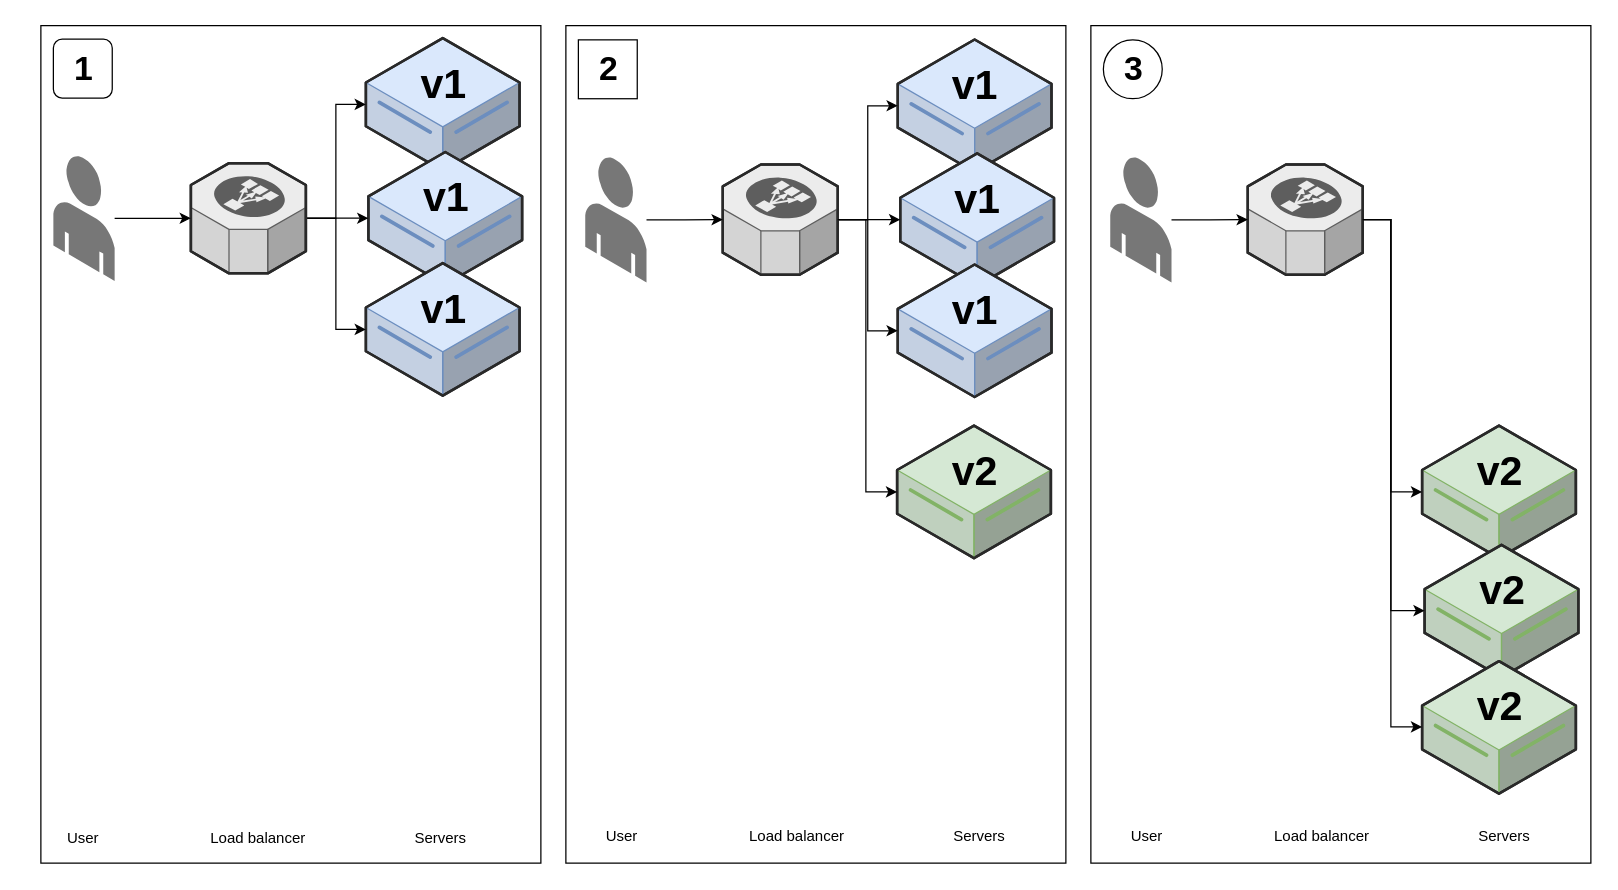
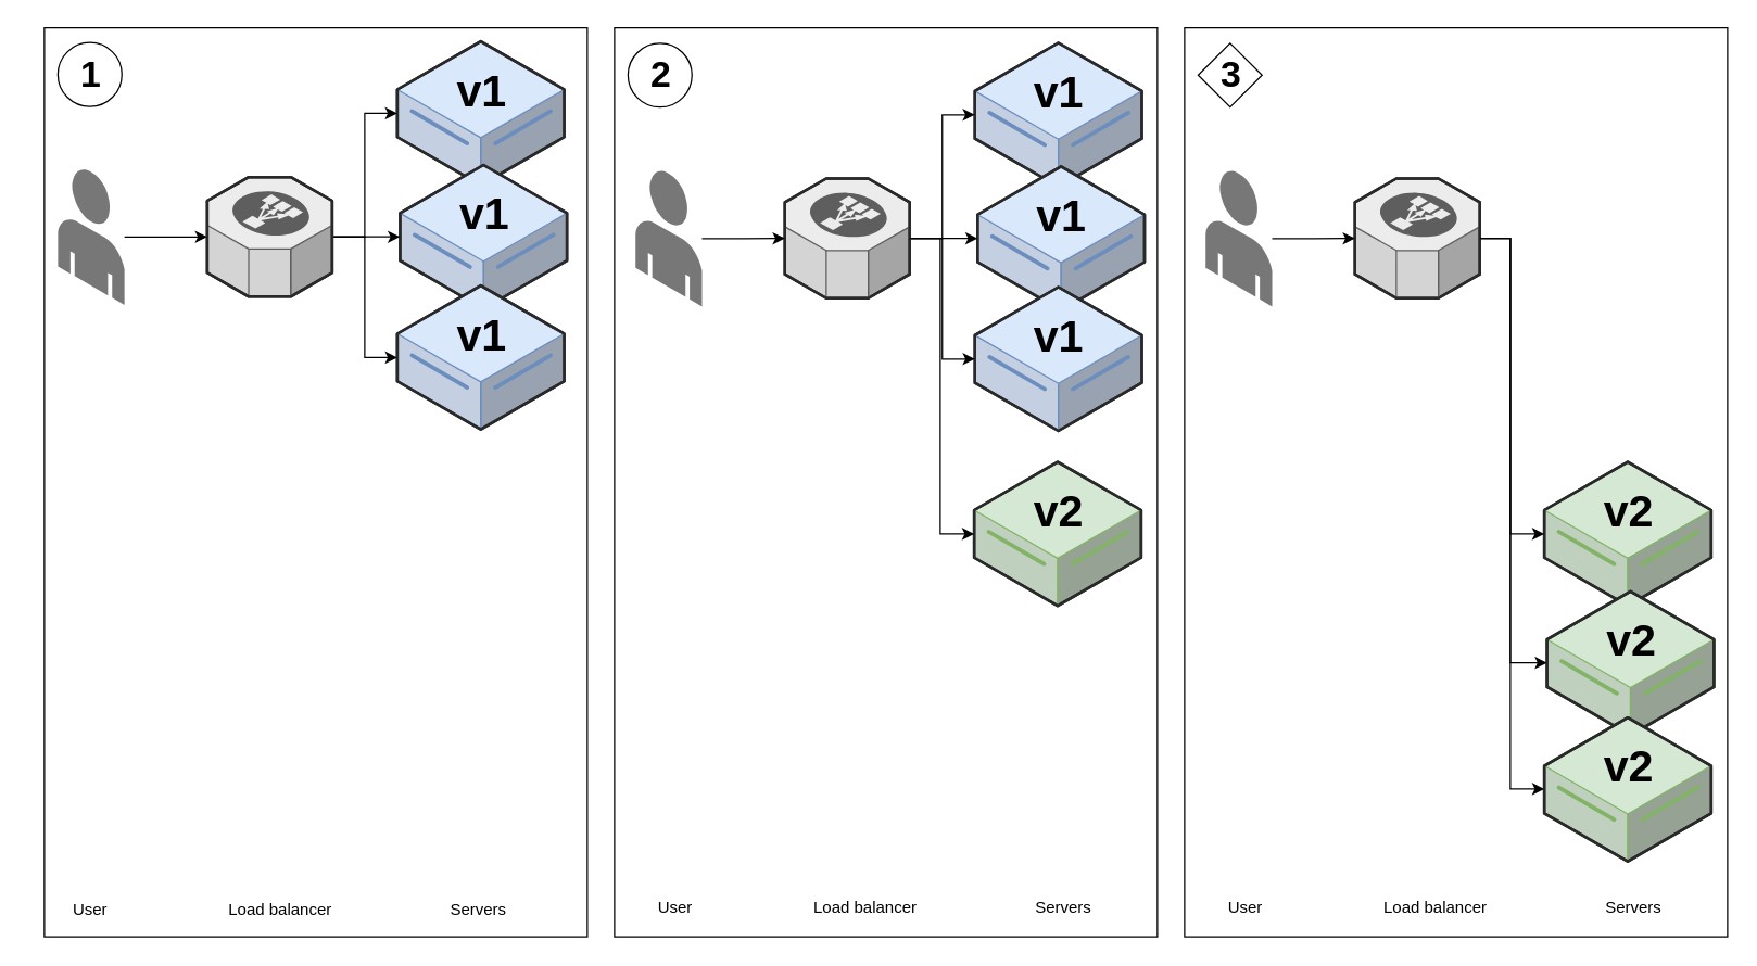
  <mxCell id="0" />
  <mxCell id="1" parent="0" />
  <mxCell id="2" value="" style="group" parent="1" vertex="1" connectable="0"><mxGeometry x="32" y="20" width="400" height="670" as="geometry" /></mxCell>
  <mxCell id="3" value="" style="rounded=0;whiteSpace=wrap;html=1;fillColor=none;" parent="2" vertex="1"><mxGeometry width="400" height="670" as="geometry" /></mxCell>
- <mxCell id="4" value="1" style="whiteSpace=wrap;html=1;aspect=fixed;fontSize=27;fontStyle=1;spacing=2;spacingLeft=2;spacingTop=1;rounded=1;" parent="2" vertex="1"><mxGeometry x="10" y="10.881" width="47.103" height="47.103" as="geometry" /></mxCell>
+ <mxCell id="4" value="1" style="ellipse;whiteSpace=wrap;html=1;aspect=fixed;fontSize=27;fontStyle=1;spacing=2;spacingLeft=2;spacingTop=1;" parent="2" vertex="1"><mxGeometry x="10" y="10.881" width="47.103" height="47.103" as="geometry" /></mxCell>
  <mxCell id="5" value="Servers" style="text;html=1;align=center;verticalAlign=middle;whiteSpace=wrap;rounded=0;" parent="2" vertex="1"><mxGeometry x="290" y="634.999" width="60" height="29.92" as="geometry" /></mxCell>
  <mxCell id="6" value="Load balancer" style="text;html=1;align=center;verticalAlign=middle;whiteSpace=wrap;rounded=0;" parent="2" vertex="1"><mxGeometry x="129" y="635" width="90" height="29.92" as="geometry" /></mxCell>
  <mxCell id="7" value="User" style="text;html=1;align=center;verticalAlign=middle;whiteSpace=wrap;rounded=0;" parent="2" vertex="1"><mxGeometry x="-11.45" y="635" width="90" height="29.92" as="geometry" /></mxCell>
  <mxCell id="8" value="&lt;div style=&quot;font-size: 8px;&quot;&gt;&lt;font style=&quot;font-size: 8px;&quot;&gt;&lt;br style=&quot;&quot;&gt;&lt;/font&gt;&lt;/div&gt;v1" style="verticalLabelPosition=middle;html=1;verticalAlign=top;strokeWidth=1;align=center;outlineConnect=0;dashed=0;outlineConnect=0;shape=mxgraph.aws3d.dataServer;strokeColor=#6c8ebf;aspect=fixed;fillColor=#dae8fc;labelPosition=center;fontStyle=1;fontSize=33;" parent="1" vertex="1"><mxGeometry x="292" y="30" width="123" height="106" as="geometry" /></mxCell>
  <mxCell id="9" value="&lt;div style=&quot;font-size: 8px;&quot;&gt;&lt;font style=&quot;font-size: 8px;&quot;&gt;&lt;br style=&quot;&quot;&gt;&lt;/font&gt;&lt;/div&gt;v1" style="verticalLabelPosition=middle;html=1;verticalAlign=top;strokeWidth=1;align=center;outlineConnect=0;dashed=0;outlineConnect=0;shape=mxgraph.aws3d.dataServer;strokeColor=#6c8ebf;aspect=fixed;fillColor=#dae8fc;labelPosition=center;fontStyle=1;fontSize=33;" parent="1" vertex="1"><mxGeometry x="294" y="121.09" width="123" height="106" as="geometry" /></mxCell>
  <mxCell id="10" value="&lt;div style=&quot;font-size: 8px;&quot;&gt;&lt;font style=&quot;font-size: 8px;&quot;&gt;&lt;br style=&quot;&quot;&gt;&lt;/font&gt;&lt;/div&gt;v1" style="verticalLabelPosition=middle;html=1;verticalAlign=top;strokeWidth=1;align=center;outlineConnect=0;dashed=0;outlineConnect=0;shape=mxgraph.aws3d.dataServer;strokeColor=#6c8ebf;aspect=fixed;fillColor=#dae8fc;labelPosition=center;fontStyle=1;fontSize=33;" parent="1" vertex="1"><mxGeometry x="292" y="210" width="123" height="106" as="geometry" /></mxCell>
  <mxCell id="11" style="edgeStyle=orthogonalEdgeStyle;rounded=0;orthogonalLoop=1;jettySize=auto;html=1;" parent="1" source="14" target="8" edge="1"><mxGeometry relative="1" as="geometry" /></mxCell>
  <mxCell id="12" style="edgeStyle=orthogonalEdgeStyle;rounded=0;orthogonalLoop=1;jettySize=auto;html=1;" parent="1" source="14" target="9" edge="1"><mxGeometry relative="1" as="geometry" /></mxCell>
  <mxCell id="13" style="edgeStyle=orthogonalEdgeStyle;rounded=0;orthogonalLoop=1;jettySize=auto;html=1;" parent="1" source="14" target="10" edge="1"><mxGeometry relative="1" as="geometry" /></mxCell>
  <mxCell id="14" value="" style="verticalLabelPosition=bottom;html=1;verticalAlign=top;strokeWidth=1;align=center;outlineConnect=0;dashed=0;outlineConnect=0;shape=mxgraph.aws3d.elasticLoadBalancing;fillColor=#ECECEC;strokeColor=#5E5E5E;aspect=fixed;" parent="1" vertex="1"><mxGeometry x="152" y="130.01" width="92" height="88.17" as="geometry" /></mxCell>
  <mxCell id="15" style="edgeStyle=orthogonalEdgeStyle;rounded=0;orthogonalLoop=1;jettySize=auto;html=1;" parent="1" source="16" target="14" edge="1"><mxGeometry relative="1" as="geometry" /></mxCell>
  <mxCell id="16" value="" style="verticalLabelPosition=bottom;html=1;verticalAlign=top;strokeWidth=1;align=center;outlineConnect=0;dashed=0;outlineConnect=0;shape=mxgraph.aws3d.end_user;strokeColor=none;fillColor=#777777;aspect=fixed;" parent="1" vertex="1"><mxGeometry x="42" y="123.86" width="49" height="100.46" as="geometry" /></mxCell>
  <mxCell id="17" value="" style="group" parent="1" vertex="1" connectable="0"><mxGeometry x="452" y="20" width="400" height="670" as="geometry" /></mxCell>
  <mxCell id="18" value="" style="rounded=0;whiteSpace=wrap;html=1;fillColor=none;" parent="17" vertex="1"><mxGeometry width="400" height="670" as="geometry" /></mxCell>
- <mxCell id="19" value="2" style="whiteSpace=wrap;html=1;aspect=fixed;fontSize=27;fontStyle=1;spacing=2;spacingLeft=2;spacingTop=1;rounded=0;" parent="17" vertex="1"><mxGeometry x="10" y="11.391" width="47.103" height="47.103" as="geometry" /></mxCell>
+ <mxCell id="19" value="2" style="ellipse;whiteSpace=wrap;html=1;aspect=fixed;fontSize=27;fontStyle=1;spacing=2;spacingLeft=2;spacingTop=1;" parent="17" vertex="1"><mxGeometry x="10" y="11.391" width="47.103" height="47.103" as="geometry" /></mxCell>
  <mxCell id="20" value="Servers" style="text;html=1;align=center;verticalAlign=middle;whiteSpace=wrap;rounded=0;" parent="17" vertex="1"><mxGeometry x="301.45" y="633.707" width="60" height="31.322" as="geometry" /></mxCell>
  <mxCell id="21" value="Load balancer" style="text;html=1;align=center;verticalAlign=middle;whiteSpace=wrap;rounded=0;" parent="17" vertex="1"><mxGeometry x="140.45" y="633.708" width="90" height="31.323" as="geometry" /></mxCell>
  <mxCell id="22" value="User" style="text;html=1;align=center;verticalAlign=middle;whiteSpace=wrap;rounded=0;" parent="17" vertex="1"><mxGeometry y="633.708" width="90" height="31.323" as="geometry" /></mxCell>
  <mxCell id="23" value="&lt;div style=&quot;font-size: 8px;&quot;&gt;&lt;font style=&quot;font-size: 8px;&quot;&gt;&lt;br style=&quot;&quot;&gt;&lt;/font&gt;&lt;/div&gt;v2" style="verticalLabelPosition=middle;html=1;verticalAlign=top;strokeWidth=1;align=center;outlineConnect=0;dashed=0;outlineConnect=0;shape=mxgraph.aws3d.dataServer;strokeColor=#82b366;aspect=fixed;fillColor=#d5e8d4;labelPosition=center;fontStyle=1;fontSize=33;" parent="17" vertex="1"><mxGeometry x="265" y="320.004" width="123" height="106" as="geometry" /></mxCell>
  <mxCell id="24" value="&lt;div style=&quot;font-size: 8px;&quot;&gt;&lt;font style=&quot;font-size: 8px;&quot;&gt;&lt;br style=&quot;&quot;&gt;&lt;/font&gt;&lt;/div&gt;v1" style="verticalLabelPosition=middle;html=1;verticalAlign=top;strokeWidth=1;align=center;outlineConnect=0;dashed=0;outlineConnect=0;shape=mxgraph.aws3d.dataServer;strokeColor=#6c8ebf;aspect=fixed;fillColor=#dae8fc;labelPosition=center;fontStyle=1;fontSize=33;" parent="1" vertex="1"><mxGeometry x="717.5" y="31.1" width="123" height="106" as="geometry" /></mxCell>
  <mxCell id="25" value="&lt;div style=&quot;font-size: 8px;&quot;&gt;&lt;font style=&quot;font-size: 8px;&quot;&gt;&lt;br style=&quot;&quot;&gt;&lt;/font&gt;&lt;/div&gt;v1" style="verticalLabelPosition=middle;html=1;verticalAlign=top;strokeWidth=1;align=center;outlineConnect=0;dashed=0;outlineConnect=0;shape=mxgraph.aws3d.dataServer;strokeColor=#6c8ebf;aspect=fixed;fillColor=#dae8fc;labelPosition=center;fontStyle=1;fontSize=33;" parent="1" vertex="1"><mxGeometry x="719.5" y="122.19" width="123" height="106" as="geometry" /></mxCell>
  <mxCell id="26" value="&lt;div style=&quot;font-size: 8px;&quot;&gt;&lt;font style=&quot;font-size: 8px;&quot;&gt;&lt;br style=&quot;&quot;&gt;&lt;/font&gt;&lt;/div&gt;v1" style="verticalLabelPosition=middle;html=1;verticalAlign=top;strokeWidth=1;align=center;outlineConnect=0;dashed=0;outlineConnect=0;shape=mxgraph.aws3d.dataServer;strokeColor=#6c8ebf;aspect=fixed;fillColor=#dae8fc;labelPosition=center;fontStyle=1;fontSize=33;" parent="1" vertex="1"><mxGeometry x="717.5" y="211.1" width="123" height="106" as="geometry" /></mxCell>
  <mxCell id="27" style="edgeStyle=orthogonalEdgeStyle;rounded=0;orthogonalLoop=1;jettySize=auto;html=1;" parent="1" source="30" target="24" edge="1"><mxGeometry relative="1" as="geometry" /></mxCell>
  <mxCell id="28" style="edgeStyle=orthogonalEdgeStyle;rounded=0;orthogonalLoop=1;jettySize=auto;html=1;" parent="1" source="30" target="25" edge="1"><mxGeometry relative="1" as="geometry" /></mxCell>
  <mxCell id="29" style="edgeStyle=orthogonalEdgeStyle;rounded=0;orthogonalLoop=1;jettySize=auto;html=1;" parent="1" source="30" target="26" edge="1"><mxGeometry relative="1" as="geometry" /></mxCell>
  <mxCell id="30" value="" style="verticalLabelPosition=bottom;html=1;verticalAlign=top;strokeWidth=1;align=center;outlineConnect=0;dashed=0;outlineConnect=0;shape=mxgraph.aws3d.elasticLoadBalancing;fillColor=#ECECEC;strokeColor=#5E5E5E;aspect=fixed;" parent="1" vertex="1"><mxGeometry x="577.5" y="131.11" width="92" height="88.17" as="geometry" /></mxCell>
  <mxCell id="31" style="edgeStyle=orthogonalEdgeStyle;rounded=0;orthogonalLoop=1;jettySize=auto;html=1;" parent="1" source="32" target="30" edge="1"><mxGeometry relative="1" as="geometry" /></mxCell>
  <mxCell id="32" value="" style="verticalLabelPosition=bottom;html=1;verticalAlign=top;strokeWidth=1;align=center;outlineConnect=0;dashed=0;outlineConnect=0;shape=mxgraph.aws3d.end_user;strokeColor=none;fillColor=#777777;aspect=fixed;" parent="1" vertex="1"><mxGeometry x="467.5" y="124.96" width="49" height="100.46" as="geometry" /></mxCell>
  <mxCell id="33" style="edgeStyle=orthogonalEdgeStyle;rounded=0;orthogonalLoop=1;jettySize=auto;html=1;" parent="1" source="30" target="23" edge="1"><mxGeometry relative="1" as="geometry"><mxPoint x="671.5" y="175.201" as="sourcePoint" /><mxPoint x="719" y="393" as="targetPoint" /><Array as="points"><mxPoint x="692" y="175" /><mxPoint x="692" y="393" /></Array></mxGeometry></mxCell>
  <mxCell id="34" value="" style="group" parent="1" vertex="1" connectable="0"><mxGeometry x="872" y="20" width="400" height="670" as="geometry" /></mxCell>
  <mxCell id="35" value="" style="rounded=0;whiteSpace=wrap;html=1;fillColor=none;" parent="34" vertex="1"><mxGeometry width="400" height="670" as="geometry" /></mxCell>
- <mxCell id="36" value="3" style="ellipse;whiteSpace=wrap;html=1;aspect=fixed;fontSize=27;fontStyle=1;spacing=2;spacingLeft=2;spacingTop=1;" parent="34" vertex="1"><mxGeometry x="10" y="11.391" width="47.103" height="47.103" as="geometry" /></mxCell>
+ <mxCell id="36" value="3" style="rhombus;whiteSpace=wrap;html=1;aspect=fixed;fontSize=27;fontStyle=1;spacing=2;spacingLeft=2;spacingTop=1;" parent="34" vertex="1"><mxGeometry x="10" y="11.391" width="47.103" height="47.103" as="geometry" /></mxCell>
  <mxCell id="37" value="Servers" style="text;html=1;align=center;verticalAlign=middle;whiteSpace=wrap;rounded=0;" parent="34" vertex="1"><mxGeometry x="301.45" y="633.707" width="60" height="31.322" as="geometry" /></mxCell>
  <mxCell id="38" value="Load balancer" style="text;html=1;align=center;verticalAlign=middle;whiteSpace=wrap;rounded=0;" parent="34" vertex="1"><mxGeometry x="140.45" y="633.708" width="90" height="31.323" as="geometry" /></mxCell>
  <mxCell id="39" value="User" style="text;html=1;align=center;verticalAlign=middle;whiteSpace=wrap;rounded=0;" parent="34" vertex="1"><mxGeometry y="633.708" width="90" height="31.323" as="geometry" /></mxCell>
  <mxCell id="40" value="&lt;div style=&quot;font-size: 8px;&quot;&gt;&lt;font style=&quot;font-size: 8px;&quot;&gt;&lt;br style=&quot;&quot;&gt;&lt;/font&gt;&lt;/div&gt;v2" style="verticalLabelPosition=middle;html=1;verticalAlign=top;strokeWidth=1;align=center;outlineConnect=0;dashed=0;outlineConnect=0;shape=mxgraph.aws3d.dataServer;strokeColor=#82b366;aspect=fixed;fillColor=#d5e8d4;labelPosition=center;fontStyle=1;fontSize=33;" parent="34" vertex="1"><mxGeometry x="265" y="320.004" width="123" height="106" as="geometry" /></mxCell>
  <mxCell id="41" value="&lt;div style=&quot;font-size: 8px;&quot;&gt;&lt;font style=&quot;font-size: 8px;&quot;&gt;&lt;br style=&quot;&quot;&gt;&lt;/font&gt;&lt;/div&gt;v2" style="verticalLabelPosition=middle;html=1;verticalAlign=top;strokeWidth=1;align=center;outlineConnect=0;dashed=0;outlineConnect=0;shape=mxgraph.aws3d.dataServer;strokeColor=#82b366;aspect=fixed;fillColor=#d5e8d4;labelPosition=center;fontStyle=1;fontSize=33;" parent="34" vertex="1"><mxGeometry x="267" y="415.364" width="123" height="106" as="geometry" /></mxCell>
  <mxCell id="42" value="&lt;div style=&quot;font-size: 8px;&quot;&gt;&lt;font style=&quot;font-size: 8px;&quot;&gt;&lt;br style=&quot;&quot;&gt;&lt;/font&gt;&lt;/div&gt;v2" style="verticalLabelPosition=middle;html=1;verticalAlign=top;strokeWidth=1;align=center;outlineConnect=0;dashed=0;outlineConnect=0;shape=mxgraph.aws3d.dataServer;strokeColor=#82b366;aspect=fixed;fillColor=#d5e8d4;labelPosition=center;fontStyle=1;fontSize=33;" parent="34" vertex="1"><mxGeometry x="265" y="508.441" width="123" height="106" as="geometry" /></mxCell>
  <mxCell id="43" style="edgeStyle=orthogonalEdgeStyle;rounded=0;orthogonalLoop=1;jettySize=auto;html=1;" parent="1" source="45" target="41" edge="1"><mxGeometry relative="1" as="geometry"><Array as="points"><mxPoint x="1112" y="175" /><mxPoint x="1112" y="488" /></Array></mxGeometry></mxCell>
  <mxCell id="44" style="edgeStyle=orthogonalEdgeStyle;rounded=0;orthogonalLoop=1;jettySize=auto;html=1;" parent="1" source="45" target="42" edge="1"><mxGeometry relative="1" as="geometry"><Array as="points"><mxPoint x="1112" y="175" /><mxPoint x="1112" y="581" /></Array></mxGeometry></mxCell>
  <mxCell id="45" value="" style="verticalLabelPosition=bottom;html=1;verticalAlign=top;strokeWidth=1;align=center;outlineConnect=0;dashed=0;outlineConnect=0;shape=mxgraph.aws3d.elasticLoadBalancing;fillColor=#ECECEC;strokeColor=#5E5E5E;aspect=fixed;" parent="1" vertex="1"><mxGeometry x="997.5" y="131.11" width="92" height="88.17" as="geometry" /></mxCell>
  <mxCell id="46" style="edgeStyle=orthogonalEdgeStyle;rounded=0;orthogonalLoop=1;jettySize=auto;html=1;" parent="1" source="47" target="45" edge="1"><mxGeometry relative="1" as="geometry" /></mxCell>
  <mxCell id="47" value="" style="verticalLabelPosition=bottom;html=1;verticalAlign=top;strokeWidth=1;align=center;outlineConnect=0;dashed=0;outlineConnect=0;shape=mxgraph.aws3d.end_user;strokeColor=none;fillColor=#777777;aspect=fixed;" parent="1" vertex="1"><mxGeometry x="887.5" y="124.96" width="49" height="100.46" as="geometry" /></mxCell>
  <mxCell id="48" style="edgeStyle=orthogonalEdgeStyle;rounded=0;orthogonalLoop=1;jettySize=auto;html=1;" parent="1" source="45" target="40" edge="1"><mxGeometry relative="1" as="geometry"><mxPoint x="1091.5" y="175.201" as="sourcePoint" /><mxPoint x="1139" y="393" as="targetPoint" /><Array as="points"><mxPoint x="1112" y="175" /><mxPoint x="1112" y="393" /></Array></mxGeometry></mxCell>
